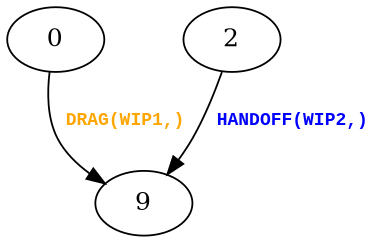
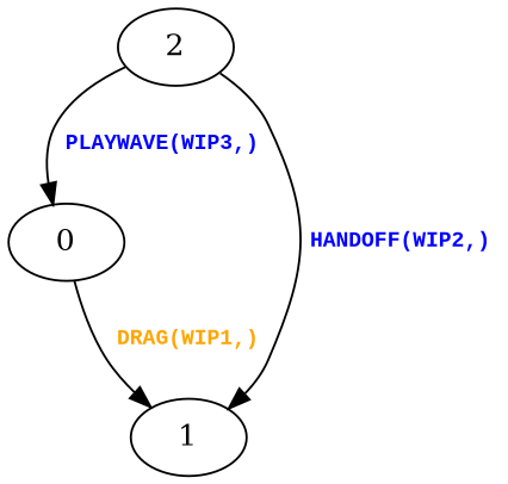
  digraph {
    node [shape=oval]
    edge [fontcolor=blue]
    0
-   1 [label=9]
+   1
    2
    0 -> 1 [fontcolor=orange label=< <table border="0"><tr><td><font face="Courier New" point-size="10"><b>DRAG(WIP1,)<br align="left"/></b></font></td></tr> </table>>]
+   2 -> 0 [label=< <table border="0"><tr><td><font face="Courier New" point-size="10"><b>PLAYWAVE(WIP3,)<br align="left"/></b></font></td></tr> </table>>]
    2 -> 1 [label=< <table border="0"><tr><td><font face="Courier New" point-size="10"><b>HANDOFF(WIP2,)<br align="left"/></b></font></td></tr> </table>>]
  }
